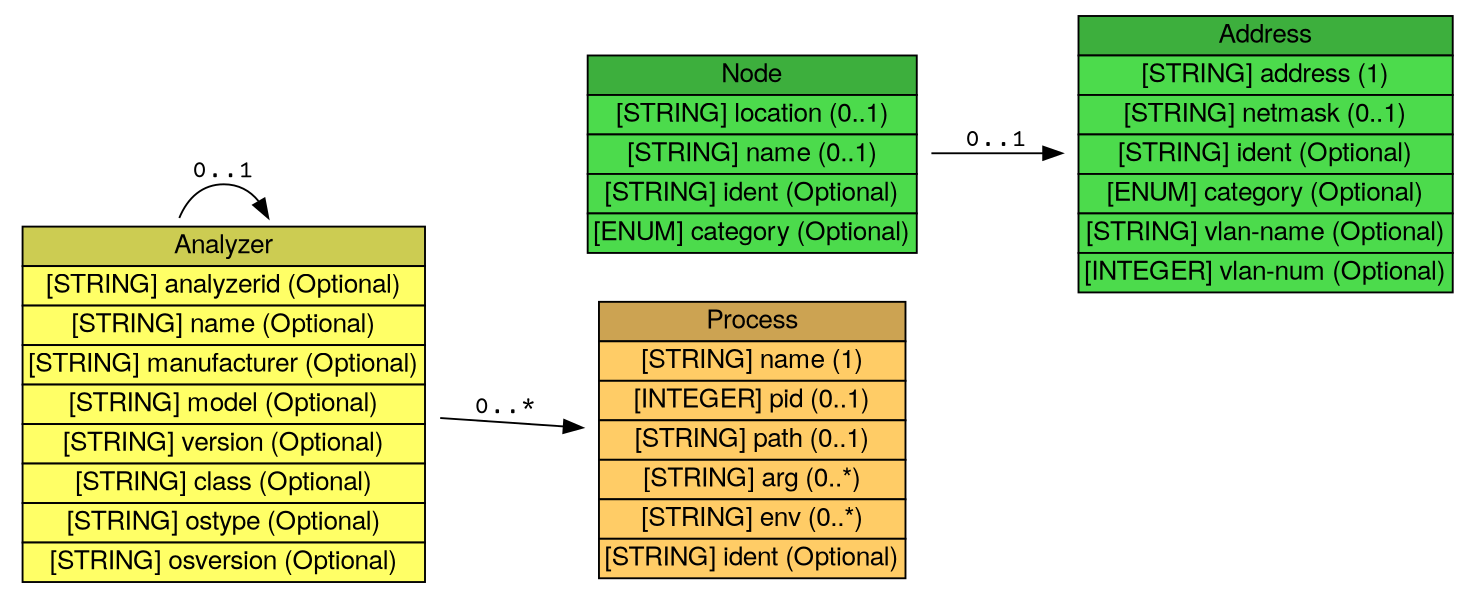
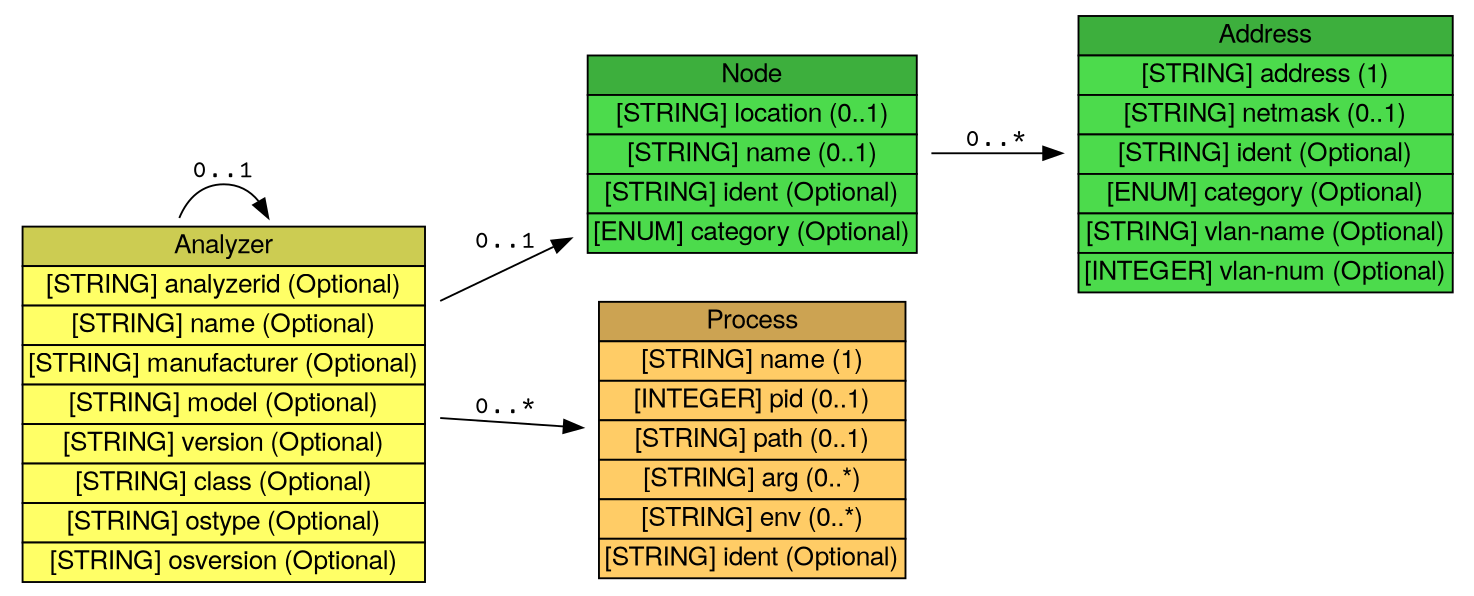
  digraph {
    fontname="Courier Prime"
    rankdir=LR
    node [fontname="Courier Prime" shape=plaintext]
    edge [fontname="Courier Prime"]
    n1 [height=2.7361 label=<<table BORDER="0" CELLBORDER="1" CELLSPACING="0"> <tr> <td BGCOLOR="#cccc52" HREF="/html/IDMEFv2/Analyzer.html" TITLE="The Analyzer class identifies the analyzer from which the Alert or Heartbeat message originates. Only one analyzer may be encoded for each alert or heartbeat, and that MUST be the analyzer at which the alert or heartbeat originated. Although the IDMEF data model does not prevent the use of hierarchical intrusion detection systems (where alerts get relayed up the tree), it does not provide any way to record the identity of the &quot;relay&quot; analyzers along the path from the originating analyzer to the manager that ultimately receives the alert. "><FONT FACE="Nimbus Sans L">Analyzer</FONT></td> </tr>" %<tr><td BGCOLOR="#FFFF66"  HREF="/html/IDMEFv2/Analyzer.html" TITLE="(but see below).  A unique identifier for the analyzer; see Section 3.2.9."><FONT FACE="Nimbus Sans L">[STRING] analyzerid (Optional)</FONT></td></tr>%<tr><td BGCOLOR="#FFFF66"  HREF="/html/IDMEFv2/Analyzer.html" TITLE="An explicit name for the analyzer that may be easier to understand than the analyzerid."><FONT FACE="Nimbus Sans L">[STRING] name (Optional)</FONT></td></tr>%<tr><td BGCOLOR="#FFFF66"  HREF="/html/IDMEFv2/Analyzer.html" TITLE="The manufacturer of the analyzer software and/or hardware."><FONT FACE="Nimbus Sans L">[STRING] manufacturer (Optional)</FONT></td></tr>%<tr><td BGCOLOR="#FFFF66"  HREF="/html/IDMEFv2/Analyzer.html" TITLE="The model name/number of the analyzer software and/or hardware."><FONT FACE="Nimbus Sans L">[STRING] model (Optional)</FONT></td></tr>%<tr><td BGCOLOR="#FFFF66"  HREF="/html/IDMEFv2/Analyzer.html" TITLE="The version number of the analyzer software and/or hardware."><FONT FACE="Nimbus Sans L">[STRING] version (Optional)</FONT></td></tr>%<tr><td BGCOLOR="#FFFF66"  HREF="/html/IDMEFv2/Analyzer.html" TITLE="The class of analyzer software and/or hardware."><FONT FACE="Nimbus Sans L">[STRING] class (Optional)</FONT></td></tr>%<tr><td BGCOLOR="#FFFF66"  HREF="/html/IDMEFv2/Analyzer.html" TITLE="Operating system name.  On POSIX 1003.1 compliant systems, this is the value returned in utsname.sysname by the uname() system call, or the output of the &quot;uname -s&quot; command."><FONT FACE="Nimbus Sans L">[STRING] ostype (Optional)</FONT></td></tr>%<tr><td BGCOLOR="#FFFF66"  HREF="/html/IDMEFv2/Analyzer.html" TITLE="Operating system version.  On POSIX 1003.1 compliant systems, this is the value returned in utsname.release by the uname() system call, or the output of the &quot;uname -r&quot; command."><FONT FACE="Nimbus Sans L">[STRING] osversion (Optional)</FONT></td></tr>%</table>> width=3.1806]
    n2 [height=1.5694 label=<<table BORDER="0" CELLBORDER="1" CELLSPACING="0"> <tr> <td BGCOLOR="#3daf3d" HREF="/html/IDMEFv2/Node.html" TITLE="The Node class is used to identify hosts and other network devices (routers, switches, etc.). "><FONT FACE="Nimbus Sans L">Node</FONT></td> </tr>" %<tr><td BGCOLOR="#4cdb4c"  HREF="/html/IDMEFv2/Node.html" TITLE="The location of the equipment."><FONT FACE="Nimbus Sans L">[STRING] location (0..1)</FONT></td></tr>%<tr><td BGCOLOR="#4cdb4c"  HREF="/html/IDMEFv2/Node.html" TITLE="The name of the equipment.  This information MUST be provided if no Address information is given."><FONT FACE="Nimbus Sans L">[STRING] name (0..1)</FONT></td></tr>%<tr><td BGCOLOR="#4cdb4c"  HREF="/html/IDMEFv2/Node.html" TITLE="A unique identifier for the node; see Section 3.2.9."><FONT FACE="Nimbus Sans L">[STRING] ident (Optional)</FONT></td></tr>%<tr><td BGCOLOR="#4cdb4c"  HREF="/html/IDMEFv2/Node.html" TITLE="The &quot;domain&quot; from which the name information was obtained, if relevant.  The permitted values for this attribute are shown in the table below.  The default value is &quot;unknown&quot;. (See also Section 10 for extensions to the table.)"><FONT FACE="Nimbus Sans L">[ENUM] category (Optional)</FONT></td></tr>%</table>> width=2.6389]
    n3 [height=2.1528 label=<<table BORDER="0" CELLBORDER="1" CELLSPACING="0"> <tr> <td BGCOLOR="#cca352" HREF="/html/IDMEFv2/Process.html" TITLE="The Process class is used to describe processes being executed on sources, targets, and analyzers. "><FONT FACE="Nimbus Sans L">Process</FONT></td> </tr>" %<tr><td BGCOLOR="#FFCC66"  HREF="/html/IDMEFv2/Process.html" TITLE="The name of the program being executed. This is a short name; path and argument information are provided elsewhere."><FONT FACE="Nimbus Sans L">[STRING] name (1)</FONT></td></tr>%<tr><td BGCOLOR="#FFCC66"  HREF="/html/IDMEFv2/Process.html" TITLE="The process identifier of the process."><FONT FACE="Nimbus Sans L">[INTEGER] pid (0..1)</FONT></td></tr>%<tr><td BGCOLOR="#FFCC66"  HREF="/html/IDMEFv2/Process.html" TITLE="The full path of the program being executed."><FONT FACE="Nimbus Sans L">[STRING] path (0..1)</FONT></td></tr>%<tr><td BGCOLOR="#FFCC66"  HREF="/html/IDMEFv2/Process.html" TITLE="A command-line argument to the program. Multiple arguments may be specified (they are assumed to have occurred in the same order they are provided) with multiple uses of arg."><FONT FACE="Nimbus Sans L">[STRING] arg (0..*)</FONT></td></tr>%<tr><td BGCOLOR="#FFCC66"  HREF="/html/IDMEFv2/Process.html" TITLE="An environment string associated with the process; generally of the format &quot;VARIABLE=value&quot;.  Multiple environment strings may be specified with multiple uses of env."><FONT FACE="Nimbus Sans L">[STRING] env (0..*)</FONT></td></tr>%<tr><td BGCOLOR="#FFCC66"  HREF="/html/IDMEFv2/Process.html" TITLE="A unique identifier for the process; see Section 3.2.9."><FONT FACE="Nimbus Sans L">[STRING] ident (Optional)</FONT></td></tr>%</table>> width=2.4722]
    n4 [height=2.1528 label=<<table BORDER="0" CELLBORDER="1" CELLSPACING="0"> <tr> <td BGCOLOR="#3daf3d" HREF="/html/IDMEFv2/Address.html" TITLE="The Address class is used to represent network, hardware, and application addresses. "><FONT FACE="Nimbus Sans L">Address</FONT></td> </tr>" %<tr><td BGCOLOR="#4cdb4c"  HREF="/html/IDMEFv2/Address.html" TITLE="The address information.  The format of this data is governed by the category attribute."><FONT FACE="Nimbus Sans L">[STRING] address (1)</FONT></td></tr>%<tr><td BGCOLOR="#4cdb4c"  HREF="/html/IDMEFv2/Address.html" TITLE="The network mask for the address, if appropriate."><FONT FACE="Nimbus Sans L">[STRING] netmask (0..1)</FONT></td></tr>%<tr><td BGCOLOR="#4cdb4c"  HREF="/html/IDMEFv2/Address.html" TITLE="A unique identifier for the address; see Section 3.2.9."><FONT FACE="Nimbus Sans L">[STRING] ident (Optional)</FONT></td></tr>%<tr><td BGCOLOR="#4cdb4c"  HREF="/html/IDMEFv2/Address.html" TITLE="The type of address represented.  The permitted values for this attribute are shown below.  The default value is &quot;unknown&quot;.  (See also Section 10.)"><FONT FACE="Nimbus Sans L">[ENUM] category (Optional)</FONT></td></tr>%<tr><td BGCOLOR="#4cdb4c"  HREF="/html/IDMEFv2/Address.html" TITLE="The name of the Virtual LAN to which the address belongs."><FONT FACE="Nimbus Sans L">[STRING] vlan-name (Optional)</FONT></td></tr>%<tr><td BGCOLOR="#4cdb4c"  HREF="/html/IDMEFv2/Address.html" TITLE="The number of the Virtual LAN to which the address belongs."><FONT FACE="Nimbus Sans L">[INTEGER] vlan-num (Optional)</FONT></td></tr>%</table>> width=2.9861]
    n1 -> n1 [label="0..1"]
+   n1 -> n2 [label="0..1"]
    n1 -> n3 [label="0..*"]
-   n2 -> n4 [label="0..1"]
+   n2 -> n4 [label="0..*"]
  }
